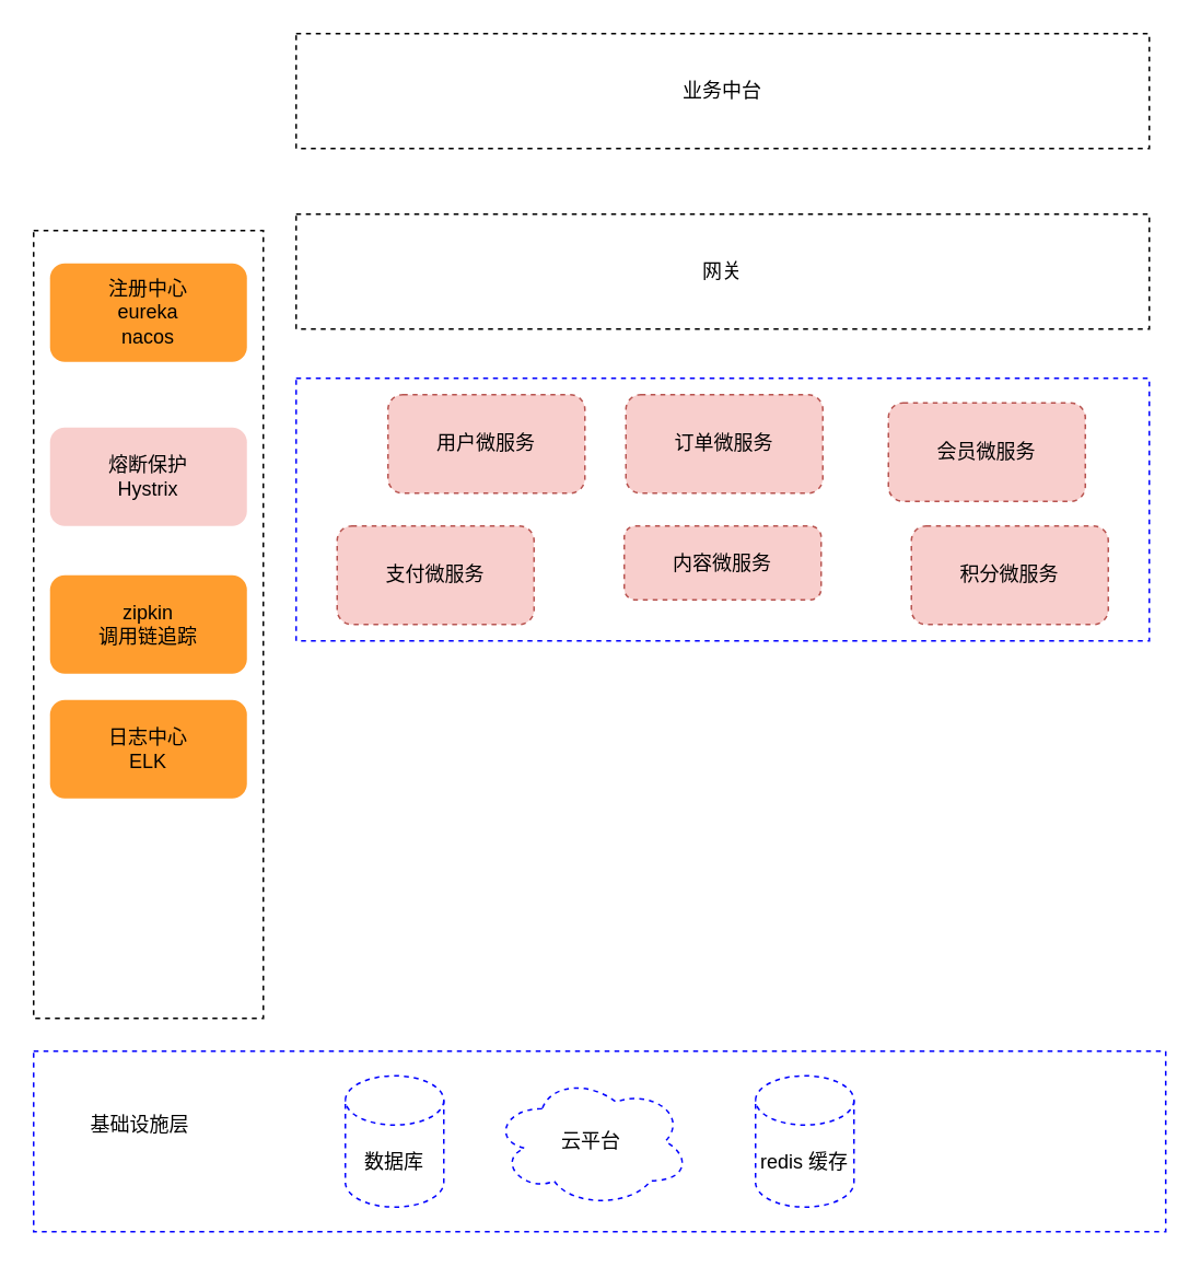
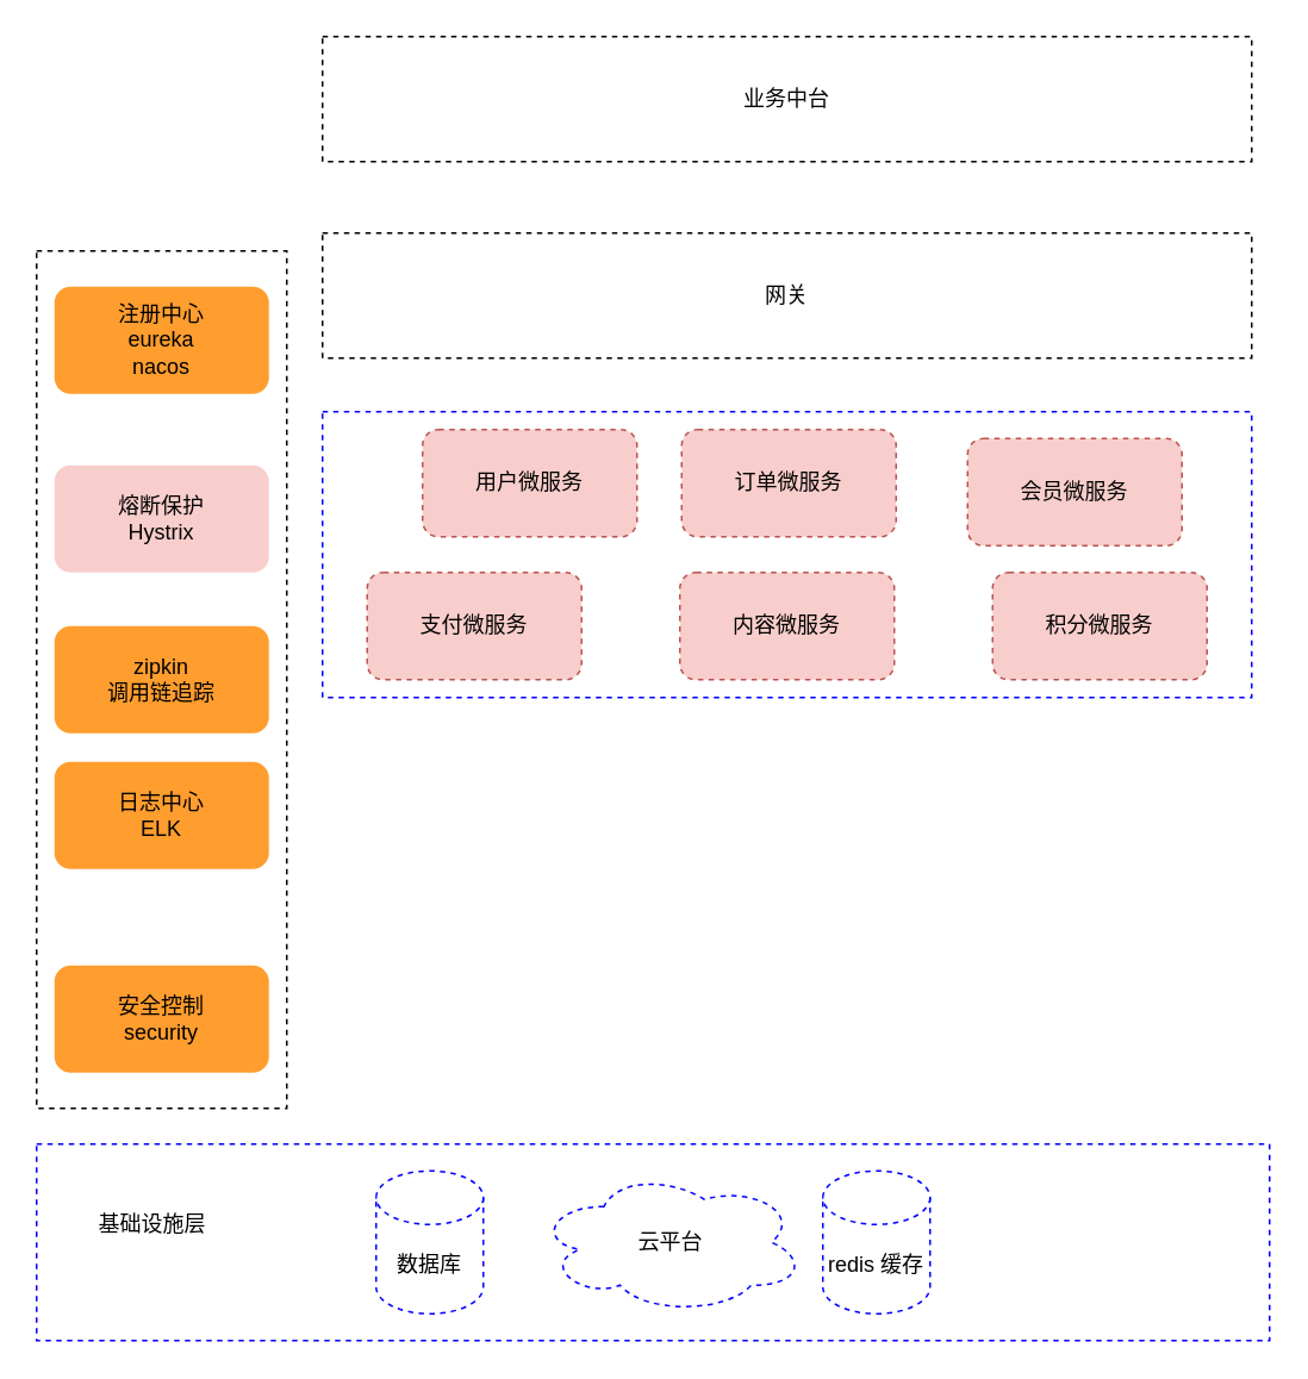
  <mxCell id="0" />
  <mxCell id="1" parent="0" />
  <mxCell id="2" value="" style="group" vertex="1" connectable="0" parent="1"><mxGeometry x="20" y="140" width="140" height="480" as="geometry" /></mxCell>
  <mxCell id="3" value="注册中心&lt;br&gt;eureka&lt;br&gt;nacos" style="rounded=1;whiteSpace=wrap;html=1;fillColor=#FF9D2E;strokeColor=none;" vertex="1" parent="2"><mxGeometry x="10" y="20" width="120" height="60" as="geometry" /></mxCell>
  <mxCell id="4" value="熔断保护&lt;br&gt;Hystrix" style="rounded=1;whiteSpace=wrap;html=1;fillColor=#f8cecc;strokeColor=none;" vertex="1" parent="2"><mxGeometry x="10" y="120" width="120" height="60" as="geometry" /></mxCell>
  <mxCell id="5" value="zipkin&lt;br&gt;调用链追踪" style="rounded=1;whiteSpace=wrap;html=1;fillColor=#FF9D2E;strokeColor=none;" vertex="1" parent="2"><mxGeometry x="10" y="210" width="120" height="60" as="geometry" /></mxCell>
  <mxCell id="6" value="日志中心&lt;br&gt;ELK" style="rounded=1;whiteSpace=wrap;html=1;fillColor=#FF9D2E;strokeColor=none;" vertex="1" parent="2"><mxGeometry x="10" y="286" width="120" height="60" as="geometry" /></mxCell>
+ <mxCell id="7" value="安全控制&lt;br&gt;security" style="rounded=1;whiteSpace=wrap;html=1;fillColor=#FF9D2E;strokeColor=none;" vertex="1" parent="2"><mxGeometry x="10" y="400" width="120" height="60" as="geometry" /></mxCell>
  <mxCell id="8" value="" style="rounded=0;whiteSpace=wrap;html=1;dashed=1;fillColor=none;" vertex="1" parent="2"><mxGeometry width="140" height="480" as="geometry" /></mxCell>
  <mxCell id="9" value="业务中台" style="rounded=0;whiteSpace=wrap;html=1;dashed=1;fillColor=none;" vertex="1" parent="1"><mxGeometry x="180" y="20" width="520" height="70" as="geometry" /></mxCell>
  <mxCell id="10" value="网关" style="rounded=0;whiteSpace=wrap;html=1;dashed=1;fillColor=none;" vertex="1" parent="1"><mxGeometry x="180" y="130" width="520" height="70" as="geometry" /></mxCell>
  <mxCell id="11" value="" style="rounded=0;whiteSpace=wrap;html=1;dashed=1;fillColor=none;strokeColor=#0303FF;" vertex="1" parent="1"><mxGeometry x="180" y="230" width="520" height="160" as="geometry" /></mxCell>
  <mxCell id="12" value="用户微服务" style="rounded=1;whiteSpace=wrap;html=1;dashed=1;strokeColor=#b85450;fillColor=#f8cecc;" vertex="1" parent="1"><mxGeometry x="236" y="240" width="120" height="60" as="geometry" /></mxCell>
  <mxCell id="13" value="订单微服务" style="rounded=1;whiteSpace=wrap;html=1;dashed=1;strokeColor=#b85450;fillColor=#f8cecc;" vertex="1" parent="1"><mxGeometry x="381" y="240" width="120" height="60" as="geometry" /></mxCell>
  <mxCell id="14" value="会员微服务" style="rounded=1;whiteSpace=wrap;html=1;dashed=1;strokeColor=#b85450;fillColor=#f8cecc;" vertex="1" parent="1"><mxGeometry x="541" y="245" width="120" height="60" as="geometry" /></mxCell>
  <mxCell id="15" value="支付微服务" style="rounded=1;whiteSpace=wrap;html=1;dashed=1;strokeColor=#b85450;fillColor=#f8cecc;" vertex="1" parent="1"><mxGeometry x="205" y="320" width="120" height="60" as="geometry" /></mxCell>
- <mxCell id="16" value="内容微服务" style="rounded=1;whiteSpace=wrap;html=1;dashed=1;strokeColor=#b85450;fillColor=#f8cecc;" vertex="1" parent="1"><mxGeometry x="380" y="320" width="120" height="45" as="geometry" /></mxCell>
+ <mxCell id="16" value="内容微服务" style="rounded=1;whiteSpace=wrap;html=1;dashed=1;strokeColor=#b85450;fillColor=#f8cecc;" vertex="1" parent="1"><mxGeometry x="380" y="320" width="120" height="60" as="geometry" /></mxCell>
  <mxCell id="17" value="积分微服务" style="rounded=1;whiteSpace=wrap;html=1;dashed=1;strokeColor=#b85450;fillColor=#f8cecc;" vertex="1" parent="1"><mxGeometry x="555" y="320" width="120" height="60" as="geometry" /></mxCell>
  <mxCell id="18" value="" style="rounded=0;whiteSpace=wrap;html=1;dashed=1;strokeColor=#0303FF;fillColor=none;" vertex="1" parent="1"><mxGeometry x="20" y="640" width="690" height="110" as="geometry" /></mxCell>
  <mxCell id="19" value="数据库" style="shape=cylinder3;whiteSpace=wrap;html=1;boundedLbl=1;backgroundOutline=1;size=15;rounded=1;dashed=1;strokeColor=#0303FF;fillColor=none;" vertex="1" parent="1"><mxGeometry x="210" y="655" width="60" height="80" as="geometry" /></mxCell>
- <mxCell id="20" value="云平台" style="ellipse;shape=cloud;whiteSpace=wrap;html=1;rounded=1;dashed=1;strokeColor=#0303FF;fillColor=none;" vertex="1" parent="1"><mxGeometry x="300" y="655" width="120" height="80" as="geometry" /></mxCell>
+ <mxCell id="20" value="云平台" style="ellipse;shape=cloud;whiteSpace=wrap;html=1;rounded=1;dashed=1;strokeColor=#0303FF;fillColor=none;" vertex="1" parent="1"><mxGeometry x="300" y="655" width="150" height="80" as="geometry" /></mxCell>
  <mxCell id="21" value="redis 缓存" style="shape=cylinder3;whiteSpace=wrap;html=1;boundedLbl=1;backgroundOutline=1;size=15;rounded=1;dashed=1;strokeColor=#0303FF;fillColor=none;" vertex="1" parent="1"><mxGeometry x="460" y="655" width="60" height="80" as="geometry" /></mxCell>
  <mxCell id="22" value="基础设施层" style="text;html=1;strokeColor=none;fillColor=none;align=center;verticalAlign=middle;whiteSpace=wrap;rounded=0;dashed=1;" vertex="1" parent="1"><mxGeometry x="50" y="680" width="70" height="10" as="geometry" /></mxCell>
